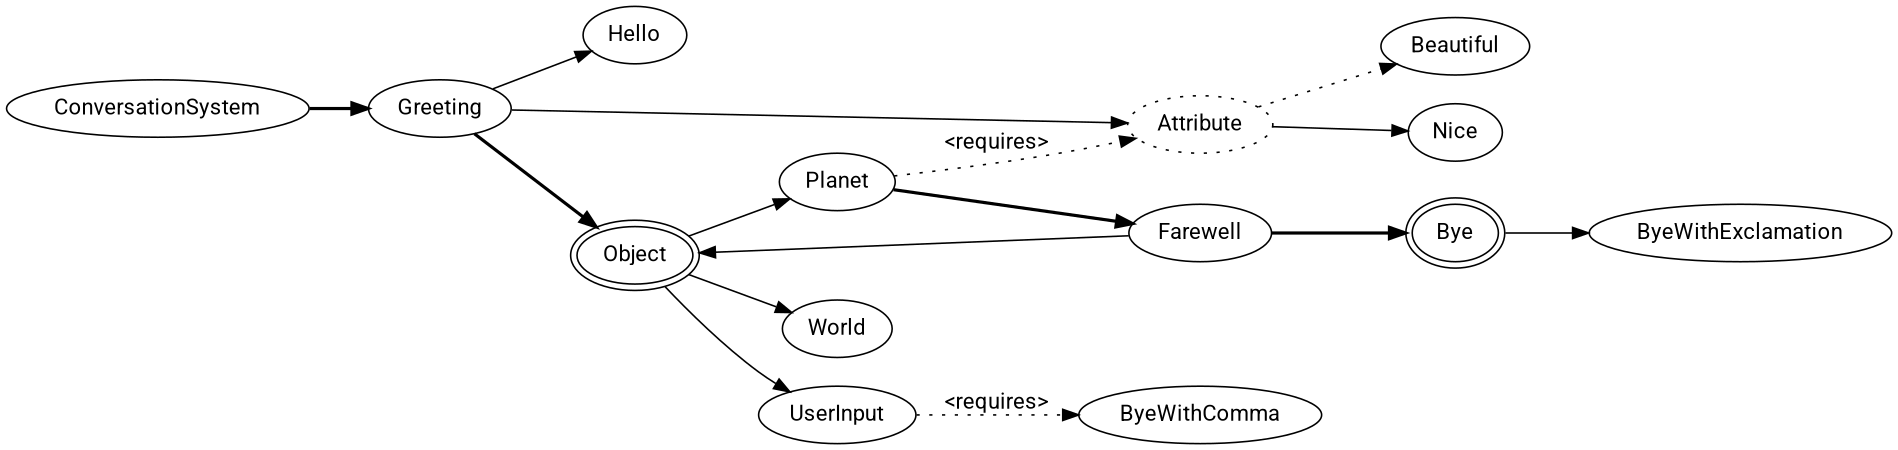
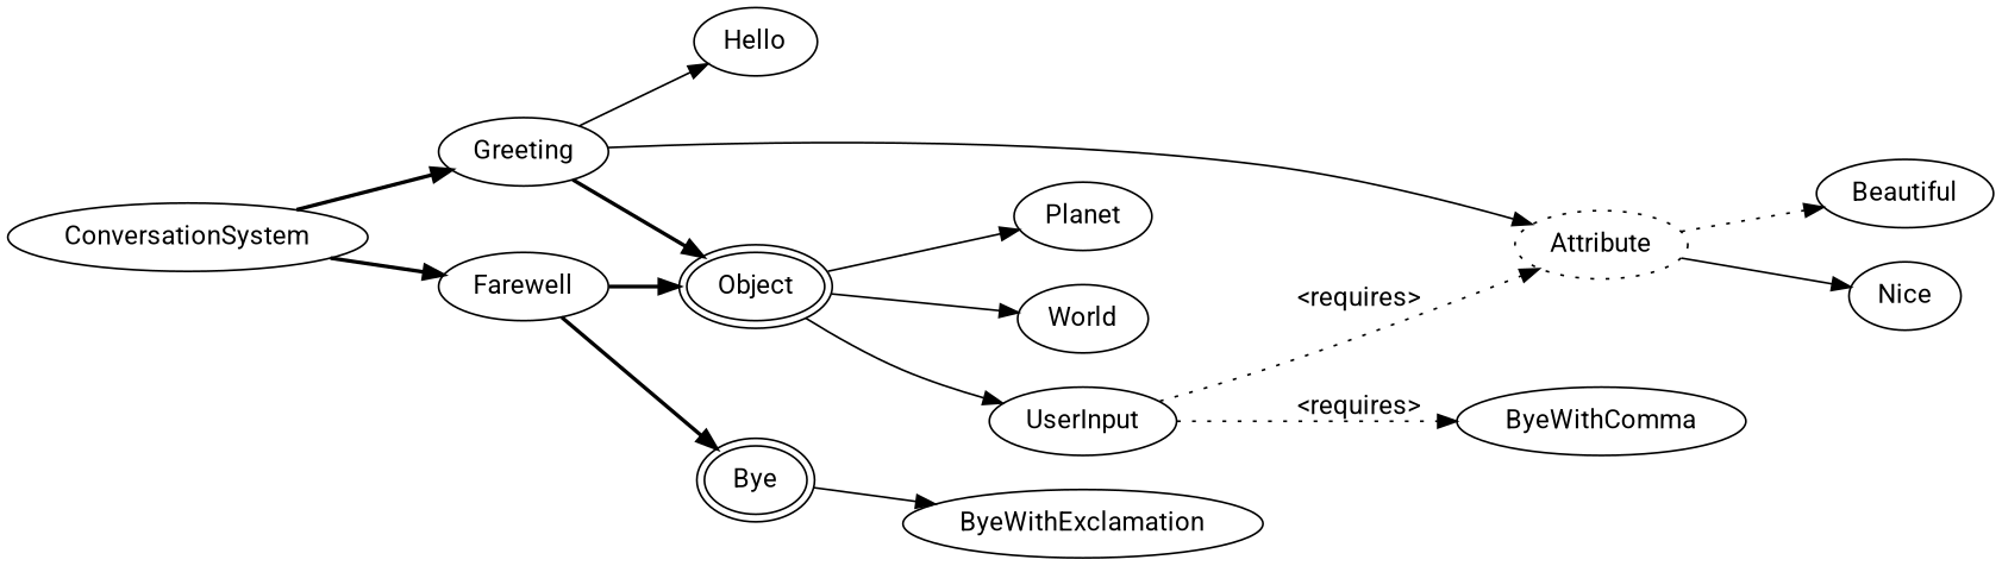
  digraph {
    fontname=Roboto
    rankdir=LR
    node [fontname=Roboto]
    edge [fontname=Roboto]
    ConversationSystem
    Greeting
    Farewell
    Hello
    Attribute [style=dotted]
    Object [peripheries=2]
    Bye [peripheries=2]
    Beautiful
    Nice
    Planet
    World
    UserInput
    ByeWithExclamation
    ByeWithComma
    ConversationSystem -> Greeting [style=bold]
-   Planet -> Farewell [style=bold]
+   ConversationSystem -> Farewell [style=bold]
    Greeting -> Hello [style=solid]
    Greeting -> Attribute
    Greeting -> Object [style=bold]
-   Farewell -> Object
+   Farewell -> Object [style=bold]
    Farewell -> Bye [style=bold]
    Attribute -> Beautiful [style=dotted]
    Attribute -> Nice
    Object -> Planet
    Object -> World
    Object -> UserInput
    Bye -> ByeWithExclamation
-   Planet -> Attribute [label="<requires>" style=dotted]
+   UserInput -> Attribute [label="<requires>" style=dotted]
    UserInput -> ByeWithComma [label="<requires>" style=dotted]
  }
